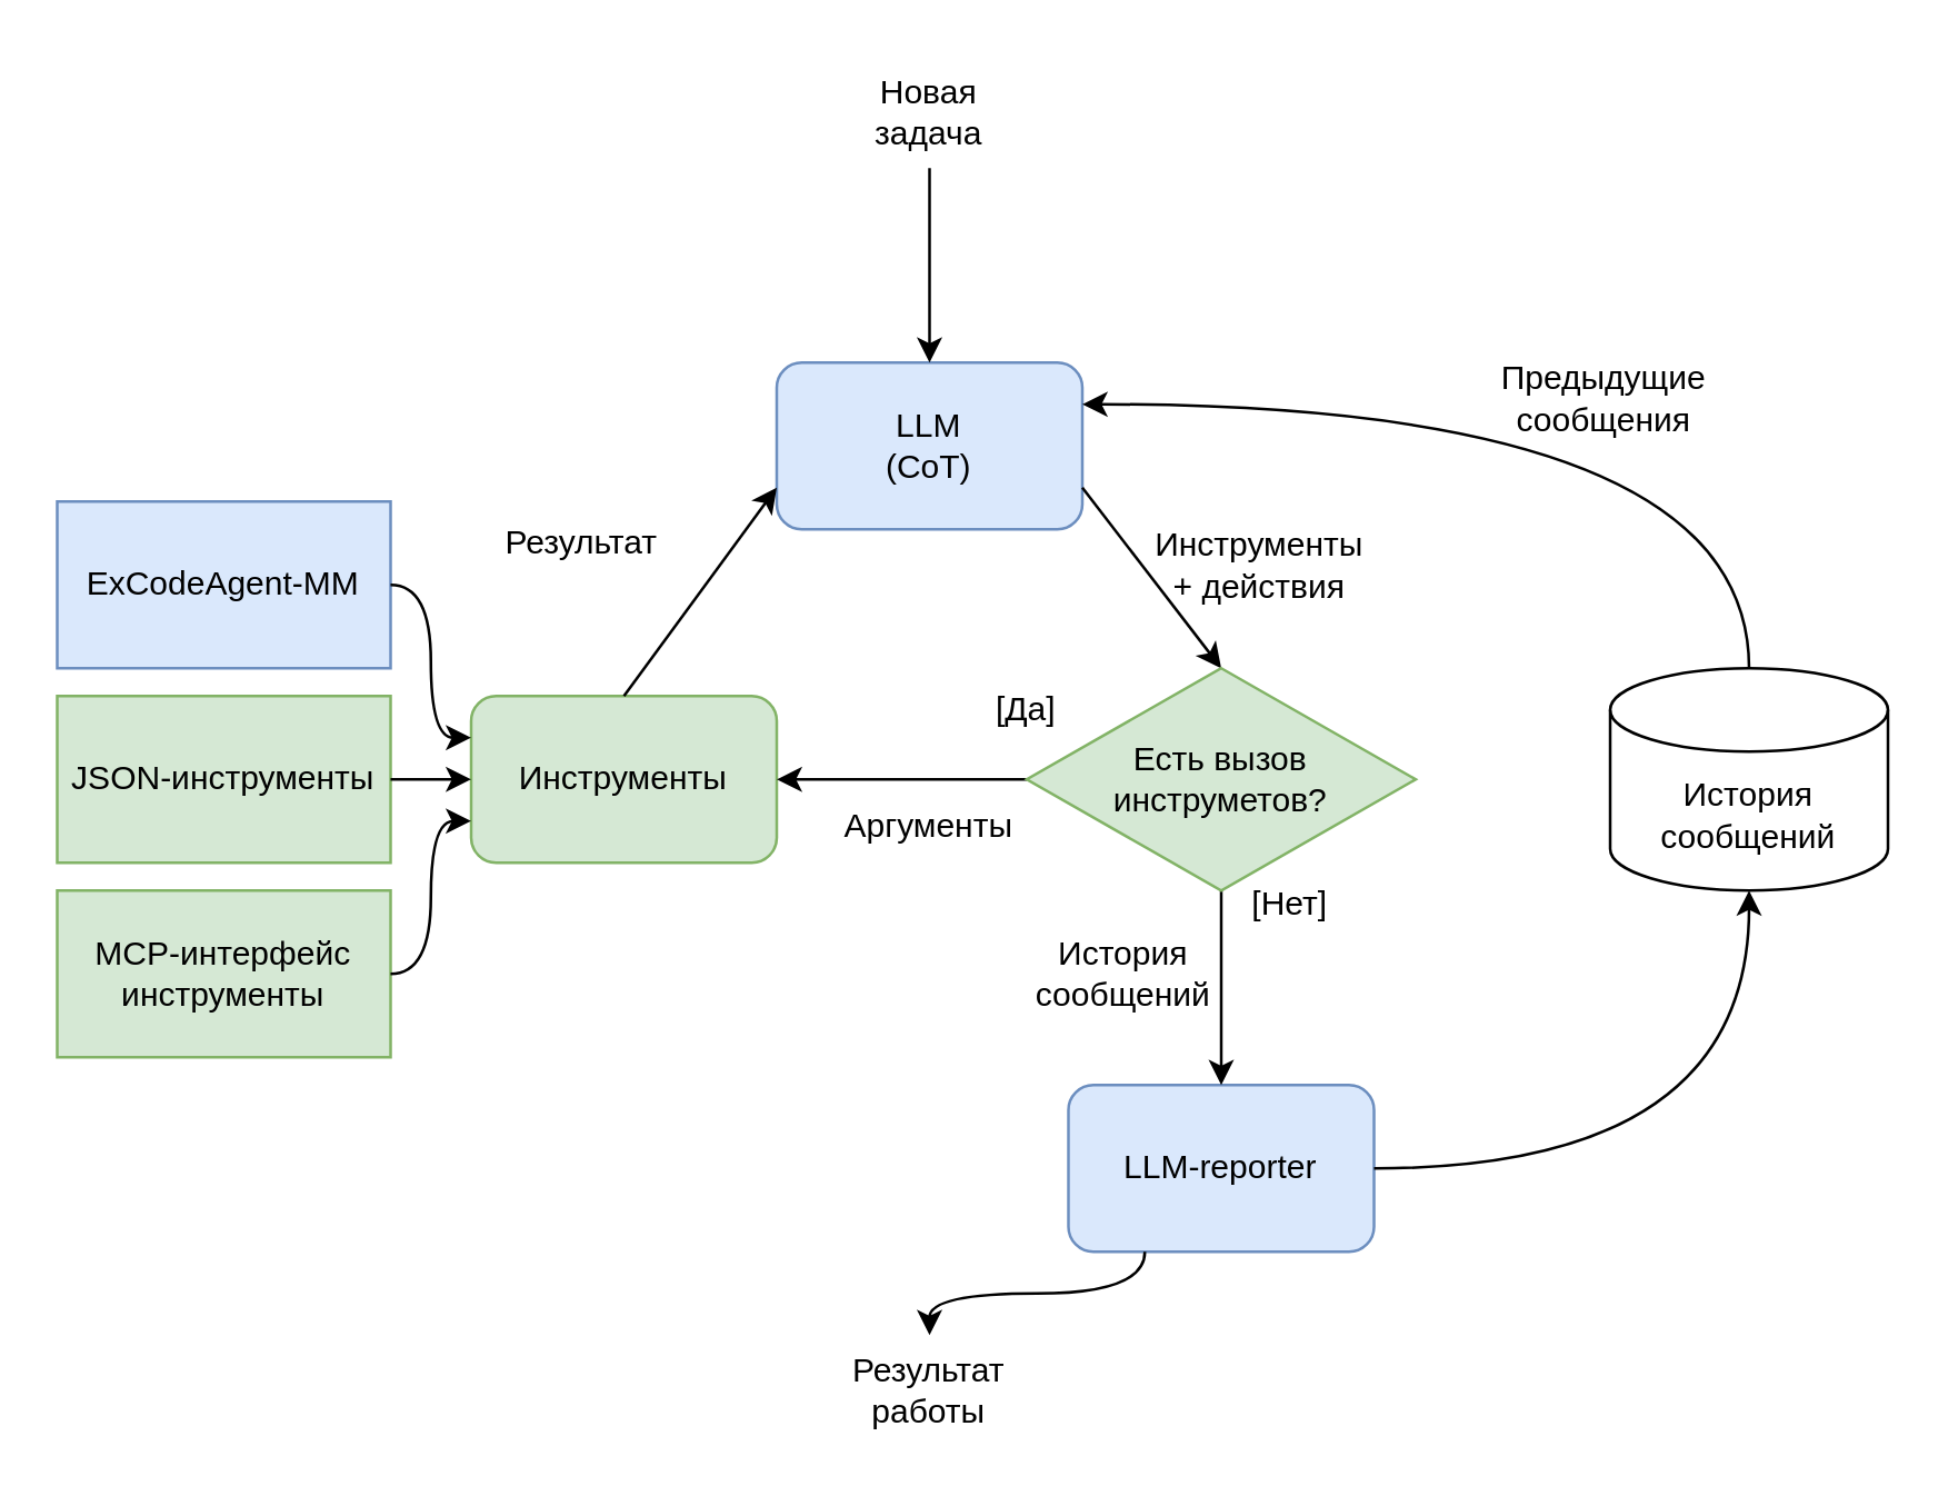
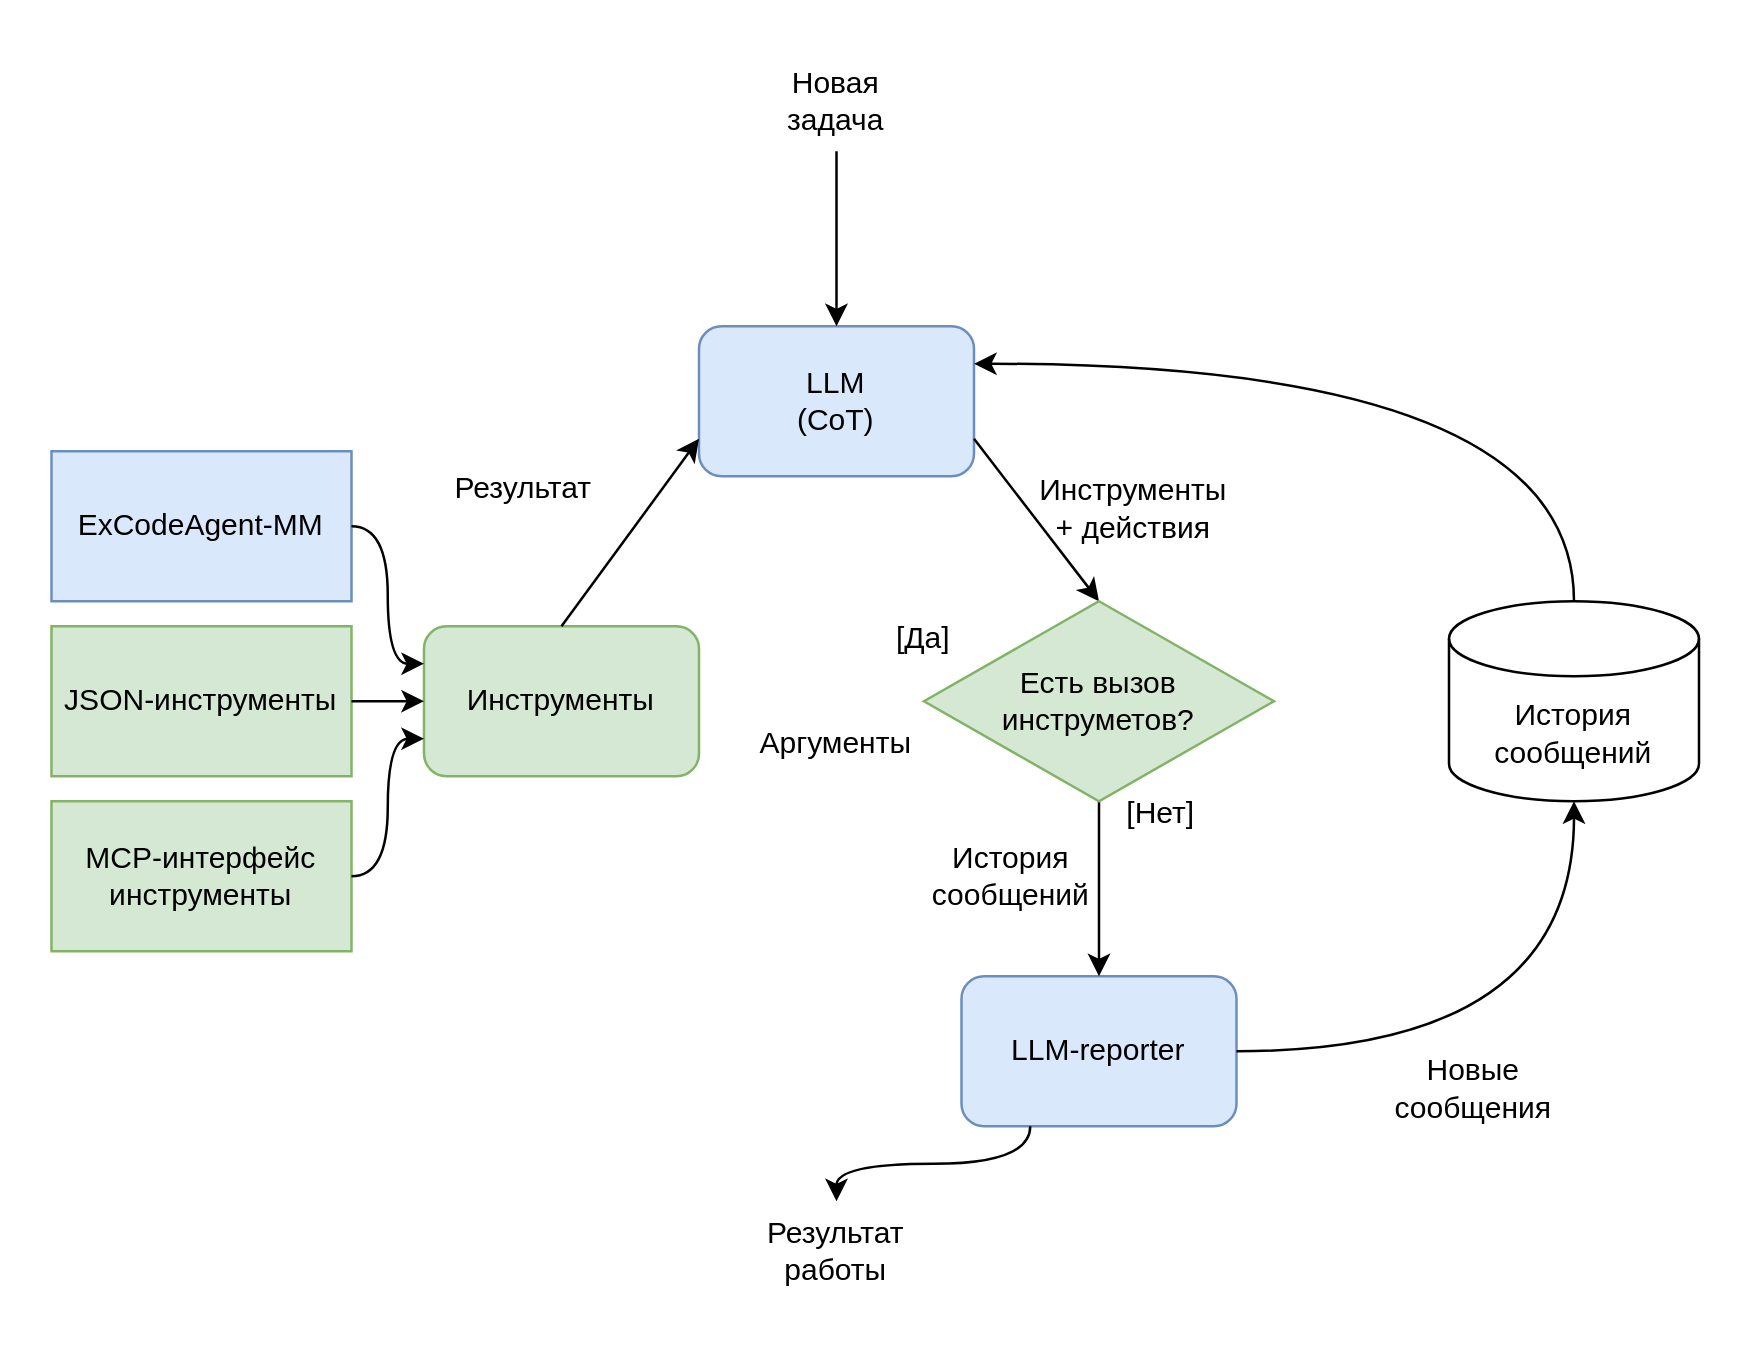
  <mxCell id="0" />
  <mxCell id="1" parent="0" />
  <mxCell id="2" value="LLM&lt;div&gt;(CoT)&lt;/div&gt;" style="rounded=1;whiteSpace=wrap;html=1;fillColor=#dae8fc;strokeColor=#6c8ebf;" parent="1" vertex="1"><mxGeometry x="279" y="130" width="110" height="60" as="geometry" /></mxCell>
  <mxCell id="3" value="Инструменты" style="rounded=1;whiteSpace=wrap;html=1;fillColor=#d5e8d4;strokeColor=#82b366;" parent="1" vertex="1"><mxGeometry x="169" y="250" width="110" height="60" as="geometry" /></mxCell>
  <mxCell id="4" value="LLM-reporter" style="rounded=1;whiteSpace=wrap;html=1;fillColor=#dae8fc;strokeColor=#6c8ebf;" parent="1" vertex="1"><mxGeometry x="384" y="390" width="110" height="60" as="geometry" /></mxCell>
- <mxCell id="5" value="" style="endArrow=classic;html=1;rounded=0;entryX=1;entryY=0.5;entryDx=0;entryDy=0;" parent="1" source="9" target="3" edge="1"><mxGeometry width="50" height="50" relative="1" as="geometry"><mxPoint x="389" y="280" as="sourcePoint" /><mxPoint x="359" y="250" as="targetPoint" /></mxGeometry></mxCell>
  <mxCell id="6" value="" style="endArrow=classic;html=1;rounded=0;exitX=0.5;exitY=0;exitDx=0;exitDy=0;entryX=0;entryY=0.75;entryDx=0;entryDy=0;" parent="1" source="3" target="2" edge="1"><mxGeometry width="50" height="50" relative="1" as="geometry"><mxPoint x="309" y="300" as="sourcePoint" /><mxPoint x="359" y="250" as="targetPoint" /></mxGeometry></mxCell>
  <mxCell id="7" value="" style="endArrow=classic;html=1;rounded=0;exitX=1;exitY=0.75;exitDx=0;exitDy=0;entryX=0.5;entryY=0;entryDx=0;entryDy=0;" parent="1" source="2" target="9" edge="1"><mxGeometry width="50" height="50" relative="1" as="geometry"><mxPoint x="319" y="300" as="sourcePoint" /><mxPoint x="444" y="250" as="targetPoint" /></mxGeometry></mxCell>
  <mxCell id="8" value="" style="endArrow=classic;html=1;rounded=0;exitX=0.5;exitY=1;exitDx=0;exitDy=0;entryX=0.5;entryY=0;entryDx=0;entryDy=0;" parent="1" source="9" target="4" edge="1"><mxGeometry width="50" height="50" relative="1" as="geometry"><mxPoint x="444" y="310" as="sourcePoint" /><mxPoint x="454" y="260" as="targetPoint" /></mxGeometry></mxCell>
  <mxCell id="9" value="Есть вызов инструметов?" style="rhombus;whiteSpace=wrap;html=1;fillColor=#d5e8d4;strokeColor=#82b366;" parent="1" vertex="1"><mxGeometry x="369" y="240" width="140" height="80" as="geometry" /></mxCell>
  <mxCell id="10" value="[Да]" style="text;html=1;align=center;verticalAlign=middle;whiteSpace=wrap;rounded=0;" parent="1" vertex="1"><mxGeometry x="339" y="240" width="60" height="30" as="geometry" /></mxCell>
  <mxCell id="11" value="[Нет]" style="text;html=1;align=center;verticalAlign=middle;whiteSpace=wrap;rounded=0;" parent="1" vertex="1"><mxGeometry x="434" y="310" width="60" height="30" as="geometry" /></mxCell>
  <mxCell id="12" value="Инструменты + действия" style="text;html=1;align=center;verticalAlign=middle;whiteSpace=wrap;rounded=0;" parent="1" vertex="1"><mxGeometry x="423" y="188" width="60" height="30" as="geometry" /></mxCell>
  <mxCell id="13" value="Результат" style="text;html=1;align=center;verticalAlign=middle;whiteSpace=wrap;rounded=0;" parent="1" vertex="1"><mxGeometry x="179" y="180" width="60" height="30" as="geometry" /></mxCell>
  <mxCell id="14" value="ExCodeAgent-MM" style="rounded=0;whiteSpace=wrap;html=1;fillColor=#dae8fc;strokeColor=#6c8ebf;" parent="1" vertex="1"><mxGeometry x="20" y="180" width="120" height="60" as="geometry" /></mxCell>
  <mxCell id="15" value="JSON-инструменты" style="rounded=0;whiteSpace=wrap;html=1;fillColor=#d5e8d4;strokeColor=#82b366;" parent="1" vertex="1"><mxGeometry x="20" y="250" width="120" height="60" as="geometry" /></mxCell>
  <mxCell id="16" value="MCP-интерфейс инструменты" style="rounded=0;whiteSpace=wrap;html=1;fillColor=#d5e8d4;strokeColor=#82b366;" parent="1" vertex="1"><mxGeometry x="20" y="320" width="120" height="60" as="geometry" /></mxCell>
  <mxCell id="17" value="" style="endArrow=classic;html=1;rounded=0;exitX=1;exitY=0.5;exitDx=0;exitDy=0;entryX=0;entryY=0.25;entryDx=0;entryDy=0;edgeStyle=orthogonalEdgeStyle;curved=1;" parent="1" source="14" target="3" edge="1"><mxGeometry width="50" height="50" relative="1" as="geometry"><mxPoint x="319" y="300" as="sourcePoint" /><mxPoint x="369" y="250" as="targetPoint" /></mxGeometry></mxCell>
  <mxCell id="18" value="" style="endArrow=classic;html=1;rounded=0;exitX=1;exitY=0.5;exitDx=0;exitDy=0;entryX=0;entryY=0.5;entryDx=0;entryDy=0;edgeStyle=orthogonalEdgeStyle;" parent="1" source="15" target="3" edge="1"><mxGeometry width="50" height="50" relative="1" as="geometry"><mxPoint x="319" y="300" as="sourcePoint" /><mxPoint x="369" y="250" as="targetPoint" /></mxGeometry></mxCell>
  <mxCell id="19" value="" style="endArrow=classic;html=1;rounded=0;exitX=1;exitY=0.5;exitDx=0;exitDy=0;entryX=0;entryY=0.75;entryDx=0;entryDy=0;edgeStyle=orthogonalEdgeStyle;curved=1;" parent="1" source="16" target="3" edge="1"><mxGeometry width="50" height="50" relative="1" as="geometry"><mxPoint x="319" y="300" as="sourcePoint" /><mxPoint x="369" y="250" as="targetPoint" /></mxGeometry></mxCell>
  <mxCell id="20" value="Аргументы" style="text;html=1;align=center;verticalAlign=middle;whiteSpace=wrap;rounded=0;" parent="1" vertex="1"><mxGeometry x="304" y="282" width="60" height="30" as="geometry" /></mxCell>
  <mxCell id="21" value="История сообщений" style="text;html=1;align=center;verticalAlign=middle;whiteSpace=wrap;rounded=0;" parent="1" vertex="1"><mxGeometry x="374" y="335" width="60" height="30" as="geometry" /></mxCell>
  <mxCell id="22" value="" style="endArrow=classic;html=1;rounded=0;entryX=0.5;entryY=0;entryDx=0;entryDy=0;" parent="1" source="24" target="2" edge="1"><mxGeometry width="50" height="50" relative="1" as="geometry"><mxPoint x="307" y="70" as="sourcePoint" /><mxPoint x="329" y="180" as="targetPoint" /></mxGeometry></mxCell>
  <mxCell id="23" value="" style="endArrow=classic;html=1;rounded=0;entryX=1;entryY=0.25;entryDx=0;entryDy=0;edgeStyle=orthogonalEdgeStyle;curved=1;exitX=0.5;exitY=0;exitDx=0;exitDy=0;exitPerimeter=0;" parent="1" source="30" target="2" edge="1"><mxGeometry width="50" height="50" relative="1" as="geometry"><mxPoint x="362" y="70" as="sourcePoint" /><mxPoint x="317" y="140" as="targetPoint" /><Array as="points"><mxPoint x="629" y="145" /></Array></mxGeometry></mxCell>
  <mxCell id="24" value="Новая задача" style="text;html=1;align=center;verticalAlign=middle;whiteSpace=wrap;rounded=0;" parent="1" vertex="1"><mxGeometry x="304" y="20" width="60" height="40" as="geometry" /></mxCell>
- <mxCell id="25" value="Предыдущие сообщения" style="text;html=1;align=center;verticalAlign=middle;whiteSpace=wrap;rounded=0;" parent="1" vertex="1"><mxGeometry x="527" y="128" width="100" height="30" as="geometry" /></mxCell>
  <mxCell id="26" value="" style="endArrow=classic;html=1;rounded=0;exitX=0.25;exitY=1;exitDx=0;exitDy=0;entryX=0.5;entryY=0;entryDx=0;entryDy=0;edgeStyle=orthogonalEdgeStyle;curved=1;" edge="1" parent="1" source="4" target="27"><mxGeometry width="50" height="50" relative="1" as="geometry"><mxPoint x="339" y="210" as="sourcePoint" /><mxPoint x="339" y="500" as="targetPoint" /></mxGeometry></mxCell>
  <mxCell id="27" value="Результат работы" style="text;html=1;align=center;verticalAlign=middle;whiteSpace=wrap;rounded=0;" vertex="1" parent="1"><mxGeometry x="304" y="480" width="60" height="40" as="geometry" /></mxCell>
  <mxCell id="28" value="" style="endArrow=classic;html=1;rounded=0;entryX=0.5;entryY=1;entryDx=0;entryDy=0;entryPerimeter=0;edgeStyle=orthogonalEdgeStyle;curved=1;" edge="1" parent="1" source="4" target="30"><mxGeometry width="50" height="50" relative="1" as="geometry"><mxPoint x="339" y="370" as="sourcePoint" /><mxPoint x="579" y="420" as="targetPoint" /></mxGeometry></mxCell>
+ <mxCell id="29" value="Новые сообщения" style="text;html=1;align=center;verticalAlign=middle;whiteSpace=wrap;rounded=0;" vertex="1" parent="1"><mxGeometry x="539" y="420" width="100" height="30" as="geometry" /></mxCell>
  <mxCell id="30" value="История сообщений" style="shape=cylinder3;whiteSpace=wrap;html=1;boundedLbl=1;backgroundOutline=1;size=15;" vertex="1" parent="1"><mxGeometry x="579" y="240" width="100" height="80" as="geometry" /></mxCell>
